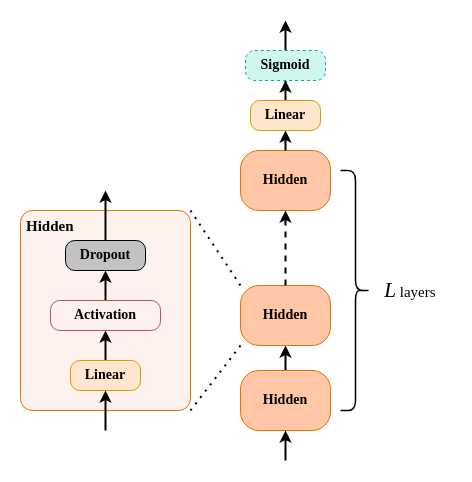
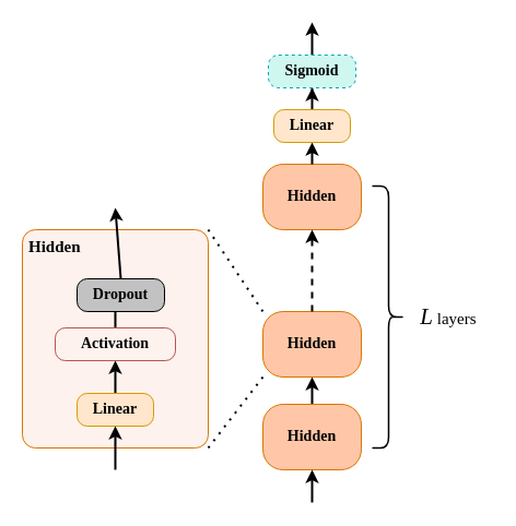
  <mxCell id="0" />
  <mxCell id="1" parent="0" />
  <mxCell id="2" value="" style="rounded=1;arcSize=7;fillColor=#fdf2ed;fillStyle=solid;strokeColor=#db7500;strokeWidth=1;fontFamily=JetBrains Mono;fontSize=14;fontStyle=1;align=center;labelBackgroundColor=none;labelBorderColor=none;whiteSpace=wrap;html=1;gradientColor=none;" vertex="1" parent="1"><mxGeometry x="20" y="210" width="170" height="200" as="geometry" /></mxCell>
  <mxCell id="3" style="edgeStyle=orthogonalEdgeStyle;rounded=0;orthogonalLoop=1;jettySize=auto;html=1;strokeWidth=2;" edge="1" parent="1" source="4" target="6"><mxGeometry relative="1" as="geometry" /></mxCell>
  <mxCell id="4" value="Linear" style="rounded=1;whiteSpace=wrap;html=1;arcSize=31;fillColor=#ffe6cc;fillStyle=solid;strokeColor=#d79b00;strokeWidth=1;fontFamily=JetBrains Mono;fontSize=14;fontStyle=1" vertex="1" parent="1"><mxGeometry x="70" y="360" width="70" height="30" as="geometry" /></mxCell>
  <mxCell id="5" style="edgeStyle=orthogonalEdgeStyle;rounded=0;orthogonalLoop=1;jettySize=auto;html=1;entryX=0.5;entryY=1;entryDx=0;entryDy=0;strokeWidth=2;" edge="1" parent="1" source="6" target="7"><mxGeometry relative="1" as="geometry" /></mxCell>
  <mxCell id="6" value="Activation" style="rounded=1;whiteSpace=wrap;html=1;arcSize=31;fillColor=#fdf2ed;fillStyle=solid;strokeColor=#b85450;strokeWidth=1;fontFamily=JetBrains Mono;fontSize=14;fontStyle=1;" vertex="1" parent="1"><mxGeometry x="50" y="300" width="110" height="30" as="geometry" /></mxCell>
- <mxCell id="7" value="Dropout" style="rounded=1;whiteSpace=wrap;html=1;arcSize=31;fillColor=#c2c2c2;fillStyle=solid;strokeColor=#000000;strokeWidth=1;fontFamily=JetBrains Mono;fontSize=14;fontStyle=1" vertex="1" parent="1"><mxGeometry x="65" y="240" width="80" height="30" as="geometry" /></mxCell>
+ <mxCell id="7" value="Dropout" style="rounded=1;whiteSpace=wrap;html=1;arcSize=31;fillColor=#c2c2c2;fillStyle=solid;strokeColor=#000000;strokeWidth=1;fontFamily=JetBrains Mono;fontSize=14;fontStyle=1" vertex="1" parent="1"><mxGeometry x="70" y="255" width="80" height="30" as="geometry" /></mxCell>
  <mxCell id="8" value="Hidden" style="rounded=1;arcSize=31;fillColor=#ffc7a8;fillStyle=solid;strokeColor=#db7500;strokeWidth=1;fontFamily=JetBrains Mono;fontSize=14;fontStyle=1;align=center;labelBackgroundColor=none;labelBorderColor=none;whiteSpace=wrap;html=1;" vertex="1" parent="1"><mxGeometry x="240" y="285" width="90" height="60" as="geometry" /></mxCell>
  <mxCell id="9" value="" style="endArrow=none;dashed=1;html=1;dashPattern=1 3;strokeWidth=2;rounded=0;entryX=0;entryY=1;entryDx=0;entryDy=0;exitX=1;exitY=1;exitDx=0;exitDy=0;" edge="1" parent="1" source="2" target="8"><mxGeometry width="50" height="50" relative="1" as="geometry"><mxPoint x="140" y="360" as="sourcePoint" /><mxPoint x="230" y="350" as="targetPoint" /></mxGeometry></mxCell>
  <mxCell id="10" value="" style="endArrow=none;dashed=1;html=1;dashPattern=1 3;strokeWidth=2;rounded=0;entryX=0;entryY=0;entryDx=0;entryDy=0;exitX=1;exitY=0;exitDx=0;exitDy=0;" edge="1" parent="1" source="2" target="8"><mxGeometry width="50" height="50" relative="1" as="geometry"><mxPoint x="200" y="420" as="sourcePoint" /><mxPoint x="250" y="355" as="targetPoint" /></mxGeometry></mxCell>
  <mxCell id="11" value="" style="endArrow=classic;html=1;rounded=0;strokeWidth=2;" edge="1" parent="1" target="4"><mxGeometry width="50" height="50" relative="1" as="geometry"><mxPoint x="105" y="430" as="sourcePoint" /><mxPoint x="250" y="260" as="targetPoint" /></mxGeometry></mxCell>
  <mxCell id="12" value="" style="endArrow=classic;html=1;rounded=0;strokeWidth=2;exitX=0.5;exitY=0;exitDx=0;exitDy=0;" edge="1" parent="1" source="7"><mxGeometry width="50" height="50" relative="1" as="geometry"><mxPoint x="115" y="440" as="sourcePoint" /><mxPoint x="105" y="190" as="targetPoint" /></mxGeometry></mxCell>
  <mxCell id="13" value="Hidden" style="text;strokeColor=none;fillColor=none;align=left;verticalAlign=middle;spacingLeft=4;spacingRight=4;overflow=hidden;points=[[0,0.5],[1,0.5]];portConstraint=eastwest;rotatable=0;whiteSpace=wrap;html=1;fontFamily=JetBrains Mono;fontStyle=1;fontSize=15;" vertex="1" parent="1"><mxGeometry x="20" y="210" width="80" height="30" as="geometry" /></mxCell>
  <mxCell id="14" style="edgeStyle=orthogonalEdgeStyle;rounded=0;orthogonalLoop=1;jettySize=auto;html=1;strokeWidth=2;fontFamily=JetBrains Mono;fontSize=15;" edge="1" parent="1" source="15" target="8"><mxGeometry relative="1" as="geometry" /></mxCell>
  <mxCell id="15" value="Hidden" style="rounded=1;arcSize=31;fillColor=#ffc7a8;fillStyle=solid;strokeColor=#db7500;strokeWidth=1;fontFamily=JetBrains Mono;fontSize=14;fontStyle=1;align=center;labelBackgroundColor=none;labelBorderColor=none;whiteSpace=wrap;html=1;" vertex="1" parent="1"><mxGeometry x="240" y="370" width="90" height="60" as="geometry" /></mxCell>
  <mxCell id="16" value="Hidden" style="rounded=1;arcSize=31;fillColor=#ffc7a8;fillStyle=solid;strokeColor=#db7500;strokeWidth=1;fontFamily=JetBrains Mono;fontSize=14;fontStyle=1;align=center;labelBackgroundColor=none;labelBorderColor=none;whiteSpace=wrap;html=1;" vertex="1" parent="1"><mxGeometry x="240" y="150" width="90" height="60" as="geometry" /></mxCell>
  <mxCell id="17" value="" style="endArrow=classic;html=1;rounded=0;strokeWidth=2;fontFamily=JetBrains Mono;fontSize=15;entryX=0.5;entryY=1;entryDx=0;entryDy=0;exitX=0.5;exitY=0;exitDx=0;exitDy=0;dashed=1;" edge="1" parent="1" source="8" target="16"><mxGeometry width="50" height="50" relative="1" as="geometry"><mxPoint x="285" y="200" as="sourcePoint" /><mxPoint x="380" y="120" as="targetPoint" /></mxGeometry></mxCell>
  <mxCell id="18" style="edgeStyle=orthogonalEdgeStyle;rounded=0;orthogonalLoop=1;jettySize=auto;html=1;exitX=0.5;exitY=1;exitDx=0;exitDy=0;strokeWidth=2;fontFamily=JetBrains Mono;fontSize=15;" edge="1" parent="1"><mxGeometry relative="1" as="geometry"><mxPoint x="285" y="260" as="sourcePoint" /><mxPoint x="285" y="260" as="targetPoint" /></mxGeometry></mxCell>
  <mxCell id="19" value="" style="endArrow=classic;html=1;rounded=0;strokeWidth=2;fontFamily=JetBrains Mono;fontSize=15;entryX=0.5;entryY=1;entryDx=0;entryDy=0;" edge="1" parent="1" target="15"><mxGeometry width="50" height="50" relative="1" as="geometry"><mxPoint x="285" y="460" as="sourcePoint" /><mxPoint x="310" y="300" as="targetPoint" /></mxGeometry></mxCell>
  <mxCell id="20" value="" style="shape=curlyBracket;whiteSpace=wrap;html=1;rounded=1;flipH=1;labelPosition=right;verticalLabelPosition=middle;align=left;verticalAlign=middle;fontFamily=JetBrains Mono;fontSize=15;fillColor=#fdf2ed;gradientColor=none;strokeWidth=1.5;" vertex="1" parent="1"><mxGeometry x="340" y="170" width="30" height="240" as="geometry" /></mxCell>
  <mxCell id="21" value="" style="endArrow=classic;html=1;rounded=0;strokeWidth=2;fontFamily=JetBrains Mono;fontSize=15;exitX=0.5;exitY=0;exitDx=0;exitDy=0;" edge="1" parent="1" source="16" target="23"><mxGeometry width="50" height="50" relative="1" as="geometry"><mxPoint x="284.62" y="130" as="sourcePoint" /><mxPoint x="285" y="120" as="targetPoint" /></mxGeometry></mxCell>
  <mxCell id="22" style="edgeStyle=orthogonalEdgeStyle;rounded=0;orthogonalLoop=1;jettySize=auto;html=1;entryX=0.5;entryY=1;entryDx=0;entryDy=0;strokeWidth=2;fontFamily=JetBrains Mono;fontSize=21;" edge="1" parent="1" source="23" target="26"><mxGeometry relative="1" as="geometry" /></mxCell>
  <mxCell id="23" value="Linear" style="rounded=1;whiteSpace=wrap;html=1;arcSize=31;fillColor=#ffe6cc;fillStyle=solid;strokeColor=#d79b00;strokeWidth=1;fontFamily=JetBrains Mono;fontSize=14;fontStyle=1" vertex="1" parent="1"><mxGeometry x="250" y="100" width="70" height="30" as="geometry" /></mxCell>
  <mxCell id="24" value="&lt;font style=&quot;font-size: 21px;&quot;&gt;&lt;i&gt;L&lt;/i&gt;&lt;/font&gt; layers" style="text;html=1;strokeColor=none;fillColor=none;align=center;verticalAlign=middle;whiteSpace=wrap;rounded=0;fontSize=15;fontFamily=JetBrains Mono;" vertex="1" parent="1"><mxGeometry x="370" y="275" width="80" height="30" as="geometry" /></mxCell>
  <mxCell id="25" style="edgeStyle=orthogonalEdgeStyle;rounded=0;orthogonalLoop=1;jettySize=auto;html=1;strokeWidth=2;fontFamily=JetBrains Mono;fontSize=21;" edge="1" parent="1" source="26"><mxGeometry relative="1" as="geometry"><mxPoint x="285" y="20" as="targetPoint" /></mxGeometry></mxCell>
  <mxCell id="26" value="Sigmoid" style="rounded=1;whiteSpace=wrap;html=1;arcSize=31;fillColor=#cff7f0;fillStyle=solid;strokeColor=#00ABAD;strokeWidth=1;fontFamily=JetBrains Mono;fontSize=14;fontStyle=1;dashed=1;" vertex="1" parent="1"><mxGeometry x="245" y="50" width="80" height="30" as="geometry" /></mxCell>
